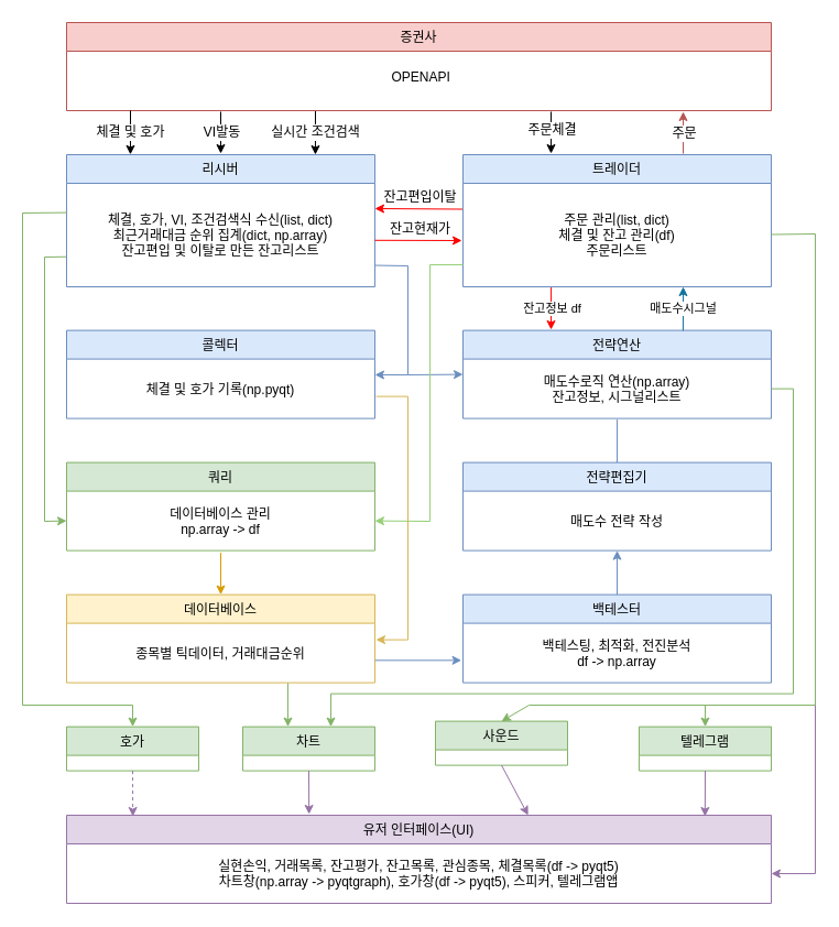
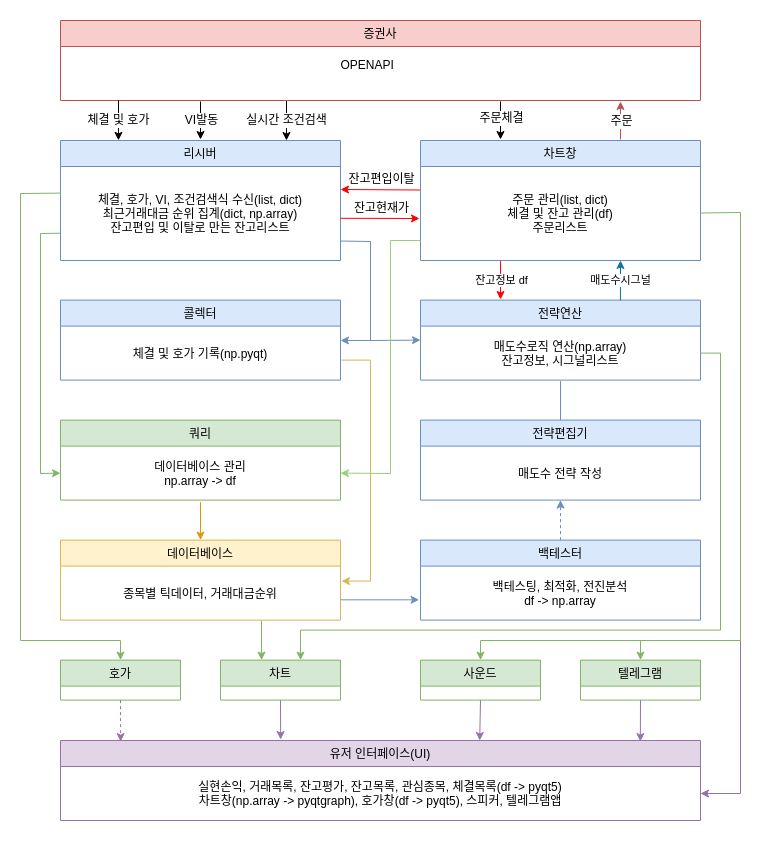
  <mxCell id="0" />
  <mxCell id="1" parent="0" />
- <mxCell id="2" value="트레이더" style="swimlane;fontStyle=0;align=center;verticalAlign=top;childLayout=stackLayout;horizontal=1;startSize=26;horizontalStack=0;resizeParent=1;resizeLast=0;collapsible=1;marginBottom=0;rounded=0;shadow=0;strokeWidth=1;fillColor=#dae8fc;strokeColor=#6c8ebf;" parent="1" vertex="1"><mxGeometry x="420" y="140" width="280" height="120" as="geometry"><mxRectangle x="230" y="140" width="160" height="26" as="alternateBounds" /></mxGeometry></mxCell>
+ <mxCell id="2" value="차트창" style="swimlane;fontStyle=0;align=center;verticalAlign=top;childLayout=stackLayout;horizontal=1;startSize=26;horizontalStack=0;resizeParent=1;resizeLast=0;collapsible=1;marginBottom=0;rounded=0;shadow=0;strokeWidth=1;fillColor=#dae8fc;strokeColor=#6c8ebf;" parent="1" vertex="1"><mxGeometry x="420" y="140" width="280" height="120" as="geometry"><mxRectangle x="230" y="140" width="160" height="26" as="alternateBounds" /></mxGeometry></mxCell>
  <mxCell id="3" value="주문 관리(list, dict)&#10;체결 및 잔고 관리(df)&#10;주문리스트" style="text;align=center;verticalAlign=middle;spacingLeft=4;spacingRight=4;overflow=hidden;rotatable=0;points=[[0,0.5],[1,0.5]];portConstraint=eastwest;" parent="2" vertex="1"><mxGeometry y="26" width="280" height="93" as="geometry" /></mxCell>
  <mxCell id="4" value="콜렉터" style="swimlane;fontStyle=0;align=center;verticalAlign=top;childLayout=stackLayout;horizontal=1;startSize=26;horizontalStack=0;resizeParent=1;resizeLast=0;collapsible=1;marginBottom=0;rounded=0;shadow=0;strokeWidth=1;fillColor=#dae8fc;strokeColor=#6c8ebf;" parent="1" vertex="1"><mxGeometry x="60" y="299.62" width="280" height="80" as="geometry"><mxRectangle x="40" y="360" width="160" height="26" as="alternateBounds" /></mxGeometry></mxCell>
  <mxCell id="5" value="체결 및 호가 기록(np.pyqt)" style="text;align=center;verticalAlign=middle;spacingLeft=4;spacingRight=4;overflow=hidden;rotatable=0;points=[[0,0.5],[1,0.5]];portConstraint=eastwest;" parent="4" vertex="1"><mxGeometry y="26" width="280" height="54" as="geometry" /></mxCell>
  <mxCell id="6" value="리시버" style="swimlane;fontStyle=0;align=center;verticalAlign=top;childLayout=stackLayout;horizontal=1;startSize=26;horizontalStack=0;resizeParent=1;resizeLast=0;collapsible=1;marginBottom=0;rounded=0;shadow=0;strokeWidth=1;fillColor=#dae8fc;strokeColor=#6c8ebf;" parent="1" vertex="1"><mxGeometry x="60" y="140" width="280" height="120" as="geometry"><mxRectangle x="550" y="140" width="160" height="26" as="alternateBounds" /></mxGeometry></mxCell>
  <mxCell id="7" value="체결, 호가, VI, 조건검색식 수신(list, dict)&#10;최근거래대금 순위 집계(dict, np.array)&#10;잔고편입 및 이탈로 만든 잔고리스트" style="text;align=center;verticalAlign=middle;spacingLeft=4;spacingRight=4;overflow=hidden;rotatable=0;points=[[0,0.5],[1,0.5]];portConstraint=eastwest;" parent="6" vertex="1"><mxGeometry y="26" width="280" height="94" as="geometry" /></mxCell>
  <mxCell id="8" value="전략연산" style="swimlane;fontStyle=0;align=center;verticalAlign=top;childLayout=stackLayout;horizontal=1;startSize=26;horizontalStack=0;resizeParent=1;resizeLast=0;collapsible=1;marginBottom=0;rounded=0;shadow=0;strokeWidth=1;fillColor=#dae8fc;strokeColor=#6c8ebf;" parent="1" vertex="1"><mxGeometry x="420" y="299.62" width="280" height="80" as="geometry"><mxRectangle x="40" y="360" width="160" height="26" as="alternateBounds" /></mxGeometry></mxCell>
  <mxCell id="9" value="매도수로직 연산(np.array)&#10;잔고정보, 시그널리스트" style="text;align=center;verticalAlign=middle;spacingLeft=4;spacingRight=4;overflow=hidden;rotatable=0;points=[[0,0.5],[1,0.5]];portConstraint=eastwest;" parent="8" vertex="1"><mxGeometry y="26" width="280" height="54" as="geometry" /></mxCell>
  <mxCell id="10" value="쿼리" style="swimlane;fontStyle=0;align=center;verticalAlign=top;childLayout=stackLayout;horizontal=1;startSize=26;horizontalStack=0;resizeParent=1;resizeLast=0;collapsible=1;marginBottom=0;rounded=0;shadow=0;strokeWidth=1;fillColor=#d5e8d4;strokeColor=#82b366;" parent="1" vertex="1"><mxGeometry x="60" y="419.62" width="280" height="80" as="geometry"><mxRectangle x="40" y="360" width="160" height="26" as="alternateBounds" /></mxGeometry></mxCell>
  <mxCell id="11" value="데이터베이스 관리&#10;np.array -&gt; df" style="text;align=center;verticalAlign=middle;spacingLeft=4;spacingRight=4;overflow=hidden;rotatable=0;points=[[0,0.5],[1,0.5]];portConstraint=eastwest;" parent="10" vertex="1"><mxGeometry y="26" width="280" height="54" as="geometry" /></mxCell>
  <mxCell id="12" value="" style="endArrow=classic;html=1;rounded=0;fontSize=12;fillColor=#f8cecc;strokeColor=#b85450;" parent="1" edge="1"><mxGeometry relative="1" as="geometry"><mxPoint x="620" y="139" as="sourcePoint" /><mxPoint x="620" y="101" as="targetPoint" /></mxGeometry></mxCell>
  <mxCell id="13" value="주문" style="edgeLabel;resizable=0;html=1;align=center;verticalAlign=middle;fontSize=12;" parent="12" connectable="0" vertex="1"><mxGeometry relative="1" as="geometry" /></mxCell>
  <mxCell id="14" value="" style="endArrow=classic;html=1;rounded=0;fontSize=12;" parent="1" edge="1"><mxGeometry relative="1" as="geometry"><mxPoint x="500" y="101" as="sourcePoint" /><mxPoint x="500" y="139" as="targetPoint" /></mxGeometry></mxCell>
  <mxCell id="15" value="주문체결" style="edgeLabel;resizable=0;html=1;align=center;verticalAlign=middle;fontSize=12;" parent="14" connectable="0" vertex="1"><mxGeometry relative="1" as="geometry"><mxPoint y="-3" as="offset" /></mxGeometry></mxCell>
  <mxCell id="16" value="" style="endArrow=classic;html=1;rounded=0;fontSize=12;entryX=0.807;entryY=0;entryDx=0;entryDy=0;entryPerimeter=0;" parent="1" target="6" edge="1"><mxGeometry relative="1" as="geometry"><mxPoint x="286" y="100" as="sourcePoint" /><mxPoint x="359" y="124" as="targetPoint" /></mxGeometry></mxCell>
  <mxCell id="17" value="실시간 조건검색" style="edgeLabel;resizable=0;html=1;align=center;verticalAlign=middle;fontSize=12;" parent="16" connectable="0" vertex="1"><mxGeometry relative="1" as="geometry" /></mxCell>
  <mxCell id="18" value="" style="endArrow=classic;html=1;rounded=0;fontSize=12;entryX=0;entryY=0.259;entryDx=0;entryDy=0;fillColor=#dae8fc;strokeColor=#6c8ebf;entryPerimeter=0;exitX=1;exitY=0.793;exitDx=0;exitDy=0;exitPerimeter=0;" parent="1" source="7" target="9" edge="1"><mxGeometry width="50" height="50" relative="1" as="geometry"><mxPoint x="340" y="200" as="sourcePoint" /><mxPoint x="420" y="453" as="targetPoint" /><Array as="points"><mxPoint x="370" y="241" /><mxPoint x="370" y="340" /></Array></mxGeometry></mxCell>
  <mxCell id="19" value="" style="endArrow=classic;html=1;rounded=0;fontSize=12;exitX=1;exitY=0.551;exitDx=0;exitDy=0;fillColor=#fa6800;strokeColor=#FF0000;exitPerimeter=0;" parent="1" source="7" edge="1"><mxGeometry width="50" height="50" relative="1" as="geometry"><mxPoint x="380" y="193" as="sourcePoint" /><mxPoint x="419" y="218" as="targetPoint" /></mxGeometry></mxCell>
  <mxCell id="20" value="" style="endArrow=classic;html=1;rounded=0;fontSize=12;fillColor=#dae8fc;strokeColor=#6c8ebf;entryX=1;entryY=0.266;entryDx=0;entryDy=0;entryPerimeter=0;" parent="1" target="5" edge="1"><mxGeometry width="50" height="50" relative="1" as="geometry"><mxPoint x="370" y="340" as="sourcePoint" /><mxPoint x="350" y="380" as="targetPoint" /></mxGeometry></mxCell>
  <mxCell id="21" value="데이터베이스" style="swimlane;fontStyle=0;align=center;verticalAlign=top;childLayout=stackLayout;horizontal=1;startSize=26;horizontalStack=0;resizeParent=1;resizeLast=0;collapsible=1;marginBottom=0;rounded=0;shadow=0;strokeWidth=1;fillColor=#fff2cc;strokeColor=#d6b656;" parent="1" vertex="1"><mxGeometry x="60" y="539.62" width="280" height="80" as="geometry"><mxRectangle x="40" y="360" width="160" height="26" as="alternateBounds" /></mxGeometry></mxCell>
  <mxCell id="22" value="종목별 틱데이터, 거래대금순위" style="text;align=center;verticalAlign=middle;spacingLeft=4;spacingRight=4;overflow=hidden;rotatable=0;points=[[0,0.5],[1,0.5]];portConstraint=eastwest;" parent="21" vertex="1"><mxGeometry y="26" width="280" height="54" as="geometry" /></mxCell>
  <mxCell id="23" value="백테스터" style="swimlane;fontStyle=0;align=center;verticalAlign=top;childLayout=stackLayout;horizontal=1;startSize=26;horizontalStack=0;resizeParent=1;resizeLast=0;collapsible=1;marginBottom=0;rounded=0;shadow=0;strokeWidth=1;fillColor=#dae8fc;strokeColor=#6c8ebf;" parent="1" vertex="1"><mxGeometry x="420" y="539.62" width="280" height="80" as="geometry"><mxRectangle x="40" y="360" width="160" height="26" as="alternateBounds" /></mxGeometry></mxCell>
  <mxCell id="24" value="백테스팅, 최적화, 전진분석&#10;df -&gt; np.array" style="text;align=center;verticalAlign=middle;spacingLeft=4;spacingRight=4;overflow=hidden;rotatable=0;points=[[0,0.5],[1,0.5]];portConstraint=eastwest;" parent="23" vertex="1"><mxGeometry y="26" width="280" height="54" as="geometry" /></mxCell>
  <mxCell id="25" value="증권사" style="swimlane;fontStyle=0;align=center;verticalAlign=middle;childLayout=stackLayout;horizontal=1;startSize=26;horizontalStack=0;resizeParent=1;resizeLast=0;collapsible=1;marginBottom=0;rounded=0;shadow=0;strokeWidth=1;fillColor=#f8cecc;strokeColor=#b85450;" parent="1" vertex="1"><mxGeometry x="60" y="20" width="640" height="80" as="geometry"><mxRectangle x="40" y="360" width="160" height="26" as="alternateBounds" /></mxGeometry></mxCell>
- <mxCell id="26" value="OPENAPI&amp;nbsp; &amp;nbsp; &amp;nbsp;" style="text;html=1;align=center;verticalAlign=middle;resizable=0;points=[];autosize=1;strokeColor=none;fillColor=none;fontSize=12;" parent="1" vertex="1"><mxGeometry x="345" y="60" width="90" height="20" as="geometry" /></mxCell>
+ <mxCell id="26" value="OPENAPI&amp;nbsp; &amp;nbsp; &amp;nbsp;" style="text;html=1;align=center;verticalAlign=middle;resizable=0;points=[];autosize=1;strokeColor=none;fillColor=none;fontSize=12;" parent="1" vertex="1"><mxGeometry x="330" y="55" width="90" height="20" as="geometry" /></mxCell>
  <mxCell id="27" value="" style="endArrow=classic;html=1;rounded=0;fontSize=12;entryX=0.207;entryY=-0.001;entryDx=0;entryDy=0;entryPerimeter=0;" parent="1" target="6" edge="1"><mxGeometry relative="1" as="geometry"><mxPoint x="118" y="100" as="sourcePoint" /><mxPoint x="166" y="123" as="targetPoint" /></mxGeometry></mxCell>
  <mxCell id="28" value="체결 및 호가" style="edgeLabel;resizable=0;html=1;align=center;verticalAlign=middle;fontSize=12;" parent="27" connectable="0" vertex="1"><mxGeometry relative="1" as="geometry"><mxPoint as="offset" /></mxGeometry></mxCell>
  <mxCell id="29" value="" style="endArrow=classic;html=1;rounded=0;fontSize=12;exitX=1.001;exitY=0.624;exitDx=0;exitDy=0;entryX=-0.005;entryY=0.624;entryDx=0;entryDy=0;fillColor=#dae8fc;strokeColor=#6c8ebf;entryPerimeter=0;exitPerimeter=0;" parent="1" source="22" target="24" edge="1"><mxGeometry width="50" height="50" relative="1" as="geometry"><mxPoint x="340" y="769.62" as="sourcePoint" /><mxPoint x="420" y="769.62" as="targetPoint" /></mxGeometry></mxCell>
  <mxCell id="30" value="전략편집기" style="swimlane;fontStyle=0;align=center;verticalAlign=top;childLayout=stackLayout;horizontal=1;startSize=26;horizontalStack=0;resizeParent=1;resizeLast=0;collapsible=1;marginBottom=0;rounded=0;shadow=0;strokeWidth=1;fillColor=#dae8fc;strokeColor=#6c8ebf;" parent="1" vertex="1"><mxGeometry x="420" y="419.62" width="280" height="80" as="geometry"><mxRectangle x="40" y="360" width="160" height="26" as="alternateBounds" /></mxGeometry></mxCell>
  <mxCell id="31" value="매도수 전략 작성" style="text;align=center;verticalAlign=middle;spacingLeft=4;spacingRight=4;overflow=hidden;rotatable=0;points=[[0,0.5],[1,0.5]];portConstraint=eastwest;" parent="30" vertex="1"><mxGeometry y="26" width="280" height="54" as="geometry" /></mxCell>
  <mxCell id="32" value="" style="endArrow=none;html=1;rounded=0;fontSize=12;exitX=0.5;exitY=0;exitDx=0;exitDy=0;entryX=0.5;entryY=1.019;entryDx=0;entryDy=0;entryPerimeter=0;fillColor=#dae8fc;strokeColor=#6c8ebf;" parent="1" source="30" target="9" edge="1"><mxGeometry width="50" height="50" relative="1" as="geometry"><mxPoint x="370" y="479.62" as="sourcePoint" /><mxPoint x="560" y="469.62" as="targetPoint" /></mxGeometry></mxCell>
- <mxCell id="33" value="" style="endArrow=classic;html=1;rounded=0;fontSize=12;exitX=0.5;exitY=0;exitDx=0;exitDy=0;entryX=0.5;entryY=1;entryDx=0;entryDy=0;fillColor=#dae8fc;strokeColor=#6c8ebf;" parent="1" source="23" target="30" edge="1"><mxGeometry width="50" height="50" relative="1" as="geometry"><mxPoint x="370" y="479.62" as="sourcePoint" /><mxPoint x="420" y="429.62" as="targetPoint" /></mxGeometry></mxCell>
+ <mxCell id="33" value="" style="endArrow=classic;html=1;rounded=0;fontSize=12;exitX=0.5;exitY=0;exitDx=0;exitDy=0;entryX=0.5;entryY=1;entryDx=0;entryDy=0;fillColor=#dae8fc;strokeColor=#6c8ebf;dashed=1;" parent="1" source="23" target="30" edge="1"><mxGeometry width="50" height="50" relative="1" as="geometry"><mxPoint x="370" y="479.62" as="sourcePoint" /><mxPoint x="420" y="429.62" as="targetPoint" /></mxGeometry></mxCell>
  <mxCell id="34" value="" style="endArrow=classic;html=1;rounded=0;fontSize=12;exitX=0.5;exitY=1.037;exitDx=0;exitDy=0;exitPerimeter=0;fillColor=#ffe6cc;strokeColor=#d79b00;" parent="1" source="11" target="21" edge="1"><mxGeometry width="50" height="50" relative="1" as="geometry"><mxPoint x="200" y="629.62" as="sourcePoint" /><mxPoint x="420" y="429.62" as="targetPoint" /></mxGeometry></mxCell>
- <mxCell id="35" value="사운드" style="swimlane;fontStyle=0;align=center;verticalAlign=top;childLayout=stackLayout;horizontal=1;startSize=26;horizontalStack=0;resizeParent=1;resizeLast=0;collapsible=1;marginBottom=0;rounded=0;shadow=0;strokeWidth=1;fillColor=#d5e8d4;strokeColor=#82b366;" parent="1" vertex="1"><mxGeometry x="395" y="654.62" width="120" height="40" as="geometry"><mxRectangle x="40" y="360" width="160" height="26" as="alternateBounds" /></mxGeometry></mxCell>
+ <mxCell id="35" value="사운드" style="swimlane;fontStyle=0;align=center;verticalAlign=top;childLayout=stackLayout;horizontal=1;startSize=26;horizontalStack=0;resizeParent=1;resizeLast=0;collapsible=1;marginBottom=0;rounded=0;shadow=0;strokeWidth=1;fillColor=#d5e8d4;strokeColor=#82b366;" parent="1" vertex="1"><mxGeometry x="420" y="659.62" width="120" height="40" as="geometry"><mxRectangle x="40" y="360" width="160" height="26" as="alternateBounds" /></mxGeometry></mxCell>
  <mxCell id="36" value="텔레그램" style="swimlane;fontStyle=0;align=center;verticalAlign=top;childLayout=stackLayout;horizontal=1;startSize=26;horizontalStack=0;resizeParent=1;resizeLast=0;collapsible=1;marginBottom=0;rounded=0;shadow=0;strokeWidth=1;fillColor=#d5e8d4;strokeColor=#82b366;" parent="1" vertex="1"><mxGeometry x="580" y="659.62" width="120" height="40" as="geometry"><mxRectangle x="40" y="360" width="160" height="26" as="alternateBounds" /></mxGeometry></mxCell>
  <mxCell id="37" value="차트" style="swimlane;fontStyle=0;align=center;verticalAlign=top;childLayout=stackLayout;horizontal=1;startSize=26;horizontalStack=0;resizeParent=1;resizeLast=0;collapsible=1;marginBottom=0;rounded=0;shadow=0;strokeWidth=1;fillColor=#d5e8d4;strokeColor=#82b366;" parent="1" vertex="1"><mxGeometry x="220" y="659.62" width="120" height="40" as="geometry"><mxRectangle x="40" y="360" width="160" height="26" as="alternateBounds" /></mxGeometry></mxCell>
  <mxCell id="38" value="호가" style="swimlane;fontStyle=0;align=center;verticalAlign=top;childLayout=stackLayout;horizontal=1;startSize=26;horizontalStack=0;resizeParent=1;resizeLast=0;collapsible=1;marginBottom=0;rounded=0;shadow=0;strokeWidth=1;fillColor=#d5e8d4;strokeColor=#82b366;" parent="1" vertex="1"><mxGeometry x="60" y="659.62" width="120" height="40" as="geometry"><mxRectangle x="40" y="360" width="160" height="26" as="alternateBounds" /></mxGeometry></mxCell>
  <mxCell id="39" value="" style="endArrow=classic;html=1;rounded=0;fontSize=12;exitX=1;exitY=0.5;exitDx=0;exitDy=0;entryX=0.5;entryY=0;entryDx=0;entryDy=0;fillColor=#d5e8d4;strokeColor=#82b366;" parent="1" source="3" target="35" edge="1"><mxGeometry width="50" height="50" relative="1" as="geometry"><mxPoint x="70" y="255" as="sourcePoint" /><mxPoint x="130" y="870" as="targetPoint" /><Array as="points"><mxPoint x="740" y="212" /><mxPoint x="740" y="640" /><mxPoint x="480" y="640" /></Array></mxGeometry></mxCell>
  <mxCell id="40" value="" style="endArrow=classic;html=1;rounded=0;fontSize=12;entryX=0.5;entryY=0;entryDx=0;entryDy=0;fillColor=#d5e8d4;strokeColor=#82b366;" parent="1" target="36" edge="1"><mxGeometry width="50" height="50" relative="1" as="geometry"><mxPoint x="640" y="639.62" as="sourcePoint" /><mxPoint x="420" y="529.62" as="targetPoint" /></mxGeometry></mxCell>
  <mxCell id="41" value="" style="endArrow=classic;html=1;rounded=0;fontSize=12;exitX=1;exitY=0.5;exitDx=0;exitDy=0;fillColor=#d5e8d4;strokeColor=#82b366;" parent="1" source="9" edge="1"><mxGeometry width="50" height="50" relative="1" as="geometry"><mxPoint x="370" y="579.62" as="sourcePoint" /><mxPoint x="300" y="659.62" as="targetPoint" /><Array as="points"><mxPoint x="720" y="352.62" /><mxPoint x="720" y="629.62" /><mxPoint x="300" y="629.62" /></Array></mxGeometry></mxCell>
  <mxCell id="42" value="" style="endArrow=classic;html=1;rounded=0;fontSize=12;fillColor=#d5e8d4;strokeColor=#82b366;" parent="1" edge="1"><mxGeometry width="50" height="50" relative="1" as="geometry"><mxPoint x="261" y="620" as="sourcePoint" /><mxPoint x="261" y="659.62" as="targetPoint" /></mxGeometry></mxCell>
  <mxCell id="43" value="유저 인터페이스(UI)" style="swimlane;fontStyle=0;align=center;verticalAlign=middle;childLayout=stackLayout;horizontal=1;startSize=26;horizontalStack=0;resizeParent=1;resizeLast=0;collapsible=1;marginBottom=0;rounded=0;shadow=0;strokeWidth=1;fillColor=#e1d5e7;strokeColor=#9673a6;" parent="1" vertex="1"><mxGeometry x="60" y="740" width="640" height="80" as="geometry"><mxRectangle x="40" y="360" width="160" height="26" as="alternateBounds" /></mxGeometry></mxCell>
  <mxCell id="44" value="실현손익, 거래목록, 잔고평가, 잔고목록, 관심종목, 체결목록(df -&gt; pyqt5)&#10;차트창(np.array -&gt; pyqtgraph), 호가창(df -&gt; pyqt5), 스피커, 텔레그램앱" style="text;align=center;verticalAlign=middle;spacingLeft=4;spacingRight=4;overflow=hidden;rotatable=0;points=[[0,0.5],[1,0.5]];portConstraint=eastwest;" parent="43" vertex="1"><mxGeometry y="26" width="640" height="54" as="geometry" /></mxCell>
  <mxCell id="45" value="" style="endArrow=classic;html=1;rounded=0;entryX=1;entryY=0.5;entryDx=0;entryDy=0;fillColor=#e1d5e7;strokeColor=#9673a6;" parent="1" target="44" edge="1"><mxGeometry width="50" height="50" relative="1" as="geometry"><mxPoint x="740" y="640" as="sourcePoint" /><mxPoint x="430" y="490" as="targetPoint" /><Array as="points"><mxPoint x="740" y="793" /></Array></mxGeometry></mxCell>
  <mxCell id="46" value="" style="endArrow=classic;html=1;rounded=0;exitX=0.5;exitY=1;exitDx=0;exitDy=0;entryX=0.094;entryY=0.013;entryDx=0;entryDy=0;entryPerimeter=0;fillColor=#e1d5e7;strokeColor=#9673a6;dashed=1;" parent="1" source="38" target="43" edge="1"><mxGeometry width="50" height="50" relative="1" as="geometry"><mxPoint x="380" y="540" as="sourcePoint" /><mxPoint x="430" y="490" as="targetPoint" /></mxGeometry></mxCell>
  <mxCell id="47" value="" style="endArrow=classic;html=1;rounded=0;exitX=0.5;exitY=1;exitDx=0;exitDy=0;entryX=0.344;entryY=-0.012;entryDx=0;entryDy=0;entryPerimeter=0;fillColor=#e1d5e7;strokeColor=#9673a6;" parent="1" source="37" target="43" edge="1"><mxGeometry width="50" height="50" relative="1" as="geometry"><mxPoint x="130" y="910" as="sourcePoint" /><mxPoint x="130.16" y="991.04" as="targetPoint" /></mxGeometry></mxCell>
  <mxCell id="48" value="" style="endArrow=classic;html=1;rounded=0;exitX=0.5;exitY=1;exitDx=0;exitDy=0;entryX=0.655;entryY=0;entryDx=0;entryDy=0;entryPerimeter=0;fillColor=#e1d5e7;strokeColor=#9673a6;" parent="1" source="35" target="43" edge="1"><mxGeometry width="50" height="50" relative="1" as="geometry"><mxPoint x="140" y="920" as="sourcePoint" /><mxPoint x="140.16" y="1001.04" as="targetPoint" /></mxGeometry></mxCell>
  <mxCell id="49" value="" style="endArrow=classic;html=1;rounded=0;exitX=0.5;exitY=1;exitDx=0;exitDy=0;entryX=0.906;entryY=0.013;entryDx=0;entryDy=0;entryPerimeter=0;fillColor=#e1d5e7;strokeColor=#9673a6;" parent="1" source="36" target="43" edge="1"><mxGeometry width="50" height="50" relative="1" as="geometry"><mxPoint x="150" y="930" as="sourcePoint" /><mxPoint x="150.16" y="1011.04" as="targetPoint" /></mxGeometry></mxCell>
  <mxCell id="50" value="" style="endArrow=classic;html=1;rounded=0;exitX=0.002;exitY=0.283;exitDx=0;exitDy=0;entryX=0.5;entryY=0;entryDx=0;entryDy=0;exitPerimeter=0;fillColor=#d5e8d4;strokeColor=#82b366;" parent="1" source="7" target="38" edge="1"><mxGeometry width="50" height="50" relative="1" as="geometry"><mxPoint x="380" y="540" as="sourcePoint" /><mxPoint x="120" y="600" as="targetPoint" /><Array as="points"><mxPoint x="20" y="193" /><mxPoint x="20" y="640" /><mxPoint x="120" y="640" /></Array></mxGeometry></mxCell>
  <mxCell id="51" value="" style="endArrow=classic;html=1;rounded=0;exitX=-0.002;exitY=0.253;exitDx=0;exitDy=0;exitPerimeter=0;fillColor=#fa6800;strokeColor=#FF0000;" parent="1" source="3" edge="1"><mxGeometry width="50" height="50" relative="1" as="geometry"><mxPoint x="384" y="164" as="sourcePoint" /><mxPoint x="340" y="189" as="targetPoint" /></mxGeometry></mxCell>
  <mxCell id="52" value="잔고편입이탈" style="text;html=1;align=center;verticalAlign=middle;resizable=0;points=[];autosize=1;strokeColor=none;fillColor=none;fontSize=12;" parent="1" vertex="1"><mxGeometry x="340" y="170" width="82" height="18" as="geometry" /></mxCell>
  <mxCell id="53" value="" style="endArrow=classic;html=1;rounded=0;fontSize=12;" parent="1" edge="1"><mxGeometry relative="1" as="geometry"><mxPoint x="200" y="101" as="sourcePoint" /><mxPoint x="200" y="139" as="targetPoint" /></mxGeometry></mxCell>
  <mxCell id="54" value="VI발동" style="edgeLabel;resizable=0;html=1;align=center;verticalAlign=middle;fontSize=12;" parent="53" connectable="0" vertex="1"><mxGeometry relative="1" as="geometry"><mxPoint y="-1" as="offset" /></mxGeometry></mxCell>
  <mxCell id="55" value="잔고현재가" style="text;html=1;align=center;verticalAlign=middle;resizable=0;points=[];autosize=1;fontSize=12;" parent="1" vertex="1"><mxGeometry x="346" y="199" width="70" height="18" as="geometry" /></mxCell>
  <mxCell id="56" value="" style="endArrow=classic;html=1;rounded=0;entryX=1;entryY=0.5;entryDx=0;entryDy=0;strokeColor=#97D077;" parent="1" target="11" edge="1"><mxGeometry width="50" height="50" relative="1" as="geometry"><mxPoint x="420" y="240" as="sourcePoint" /><mxPoint x="424" y="354" as="targetPoint" /><Array as="points"><mxPoint x="390" y="240" /><mxPoint x="390" y="473" /></Array></mxGeometry></mxCell>
  <mxCell id="57" value="" style="endArrow=classic;html=1;rounded=0;strokeColor=#82b366;exitX=-0.002;exitY=0.71;exitDx=0;exitDy=0;exitPerimeter=0;entryX=0;entryY=0.5;entryDx=0;entryDy=0;fillColor=#d5e8d4;" parent="1" source="7" target="11" edge="1"><mxGeometry width="50" height="50" relative="1" as="geometry"><mxPoint x="373" y="335" as="sourcePoint" /><mxPoint x="15" y="430" as="targetPoint" /><Array as="points"><mxPoint x="40" y="233" /><mxPoint x="40" y="473" /></Array></mxGeometry></mxCell>
  <mxCell id="58" value="" style="endArrow=classic;html=1;rounded=0;strokeColor=#d6b656;fillColor=#fff2cc;" parent="1" edge="1"><mxGeometry width="50" height="50" relative="1" as="geometry"><mxPoint x="341" y="359.62" as="sourcePoint" /><mxPoint x="341" y="580.62" as="targetPoint" /><Array as="points"><mxPoint x="370" y="359.62" /><mxPoint x="370" y="580.62" /></Array></mxGeometry></mxCell>
  <mxCell id="59" value="" style="endArrow=classic;html=1;rounded=0;strokeColor=#FF0000;exitX=0.286;exitY=1.017;exitDx=0;exitDy=0;exitPerimeter=0;" parent="1" source="3" edge="1"><mxGeometry relative="1" as="geometry"><mxPoint x="490" y="280" as="sourcePoint" /><mxPoint x="500" y="299" as="targetPoint" /></mxGeometry></mxCell>
  <mxCell id="60" value="잔고정보 df" style="edgeLabel;resizable=0;html=1;align=center;verticalAlign=middle;" parent="59" connectable="0" vertex="1"><mxGeometry relative="1" as="geometry" /></mxCell>
  <mxCell id="61" value="" style="endArrow=classic;html=1;rounded=0;strokeColor=#10739e;exitX=0.714;exitY=0.003;exitDx=0;exitDy=0;exitPerimeter=0;fillColor=#b1ddf0;" parent="1" source="8" edge="1"><mxGeometry relative="1" as="geometry"><mxPoint x="330" y="340" as="sourcePoint" /><mxPoint x="620" y="260" as="targetPoint" /></mxGeometry></mxCell>
  <mxCell id="62" value="매도수시그널" style="edgeLabel;resizable=0;html=1;align=center;verticalAlign=middle;" parent="61" connectable="0" vertex="1"><mxGeometry relative="1" as="geometry" /></mxCell>
